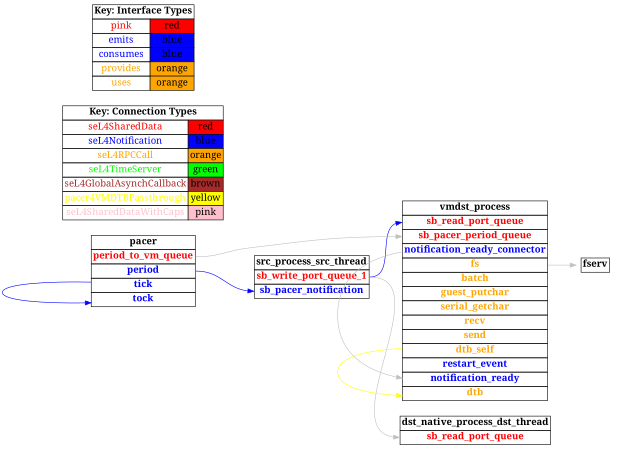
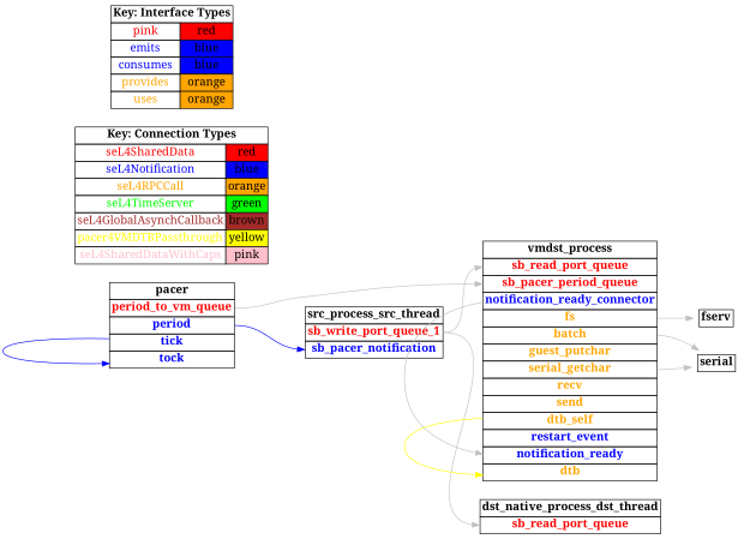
  digraph {
    fontname="Noto Serif"
    rankdir=LR
    node [fontname="Noto Serif" fontsize=16 shape=plaintext]
    edge [color=grey fontname="Noto Serif" headport=sb_read_port_queue tailport=sb_write_port_queue_1]
    n1 [label=<     <TABLE BORDER="0" CELLBORDER="1" CELLSPACING="0">       <TR><TD><B>src_process_src_thread</B></TD></TR>       <TR><TD PORT="sb_write_port_queue_1"><FONT COLOR="red"><B>sb_write_port_queue_1</B></FONT></TD></TR>       <TR><TD PORT="sb_pacer_notification"><FONT COLOR="blue"><B>sb_pacer_notification</B></FONT></TD></TR>"     </TABLE>   >]
    n2 [label=<     <TABLE BORDER="0" CELLBORDER="1" CELLSPACING="0">       <TR><TD><B>vmdst_process</B></TD></TR>       <TR><TD PORT="sb_read_port_queue"><FONT COLOR="red"><B>sb_read_port_queue</B></FONT></TD></TR>       <TR><TD PORT="sb_pacer_period_queue"><FONT COLOR="red"><B>sb_pacer_period_queue</B></FONT></TD></TR>       <TR><TD PORT="notification_ready_connector"><FONT COLOR="blue"><B>notification_ready_connector</B></FONT></TD></TR>       <TR><TD PORT="fs"><FONT COLOR="orange"><B>fs</B></FONT></TD></TR>       <TR><TD PORT="batch"><FONT COLOR="orange"><B>batch</B></FONT></TD></TR>       <TR><TD PORT="guest_putchar"><FONT COLOR="orange"><B>guest_putchar</B></FONT></TD></TR>       <TR><TD PORT="serial_getchar"><FONT COLOR="orange"><B>serial_getchar</B></FONT></TD></TR>       <TR><TD PORT="recv"><FONT COLOR="orange"><B>recv</B></FONT></TD></TR>       <TR><TD PORT="send"><FONT COLOR="orange"><B>send</B></FONT></TD></TR>       <TR><TD PORT="dtb_self"><FONT COLOR="orange"><B>dtb_self</B></FONT></TD></TR>       <TR><TD PORT="restart_event"><FONT COLOR="blue"><B>restart_event</B></FONT></TD></TR>       <TR><TD PORT="notification_ready"><FONT COLOR="blue"><B>notification_ready</B></FONT></TD></TR>       <TR><TD PORT="dtb"><FONT COLOR="orange"><B>dtb</B></FONT></TD></TR>"     </TABLE>   >]
    n3 [label=<     <TABLE BORDER="0" CELLBORDER="1" CELLSPACING="0">       <TR><TD><B>dst_native_process_dst_thread</B></TD></TR>       <TR><TD PORT="sb_read_port_queue"><FONT COLOR="red"><B>sb_read_port_queue</B></FONT></TD></TR>"     </TABLE>   >]
    n4 [label=<     <TABLE BORDER="0" CELLBORDER="1" CELLSPACING="0">       <TR><TD><B>fserv</B></TD></TR>"     </TABLE>   >]
+   n5 [label=<     <TABLE BORDER="0" CELLBORDER="1" CELLSPACING="0">       <TR><TD><B>serial</B></TD></TR>"     </TABLE>   >]
    n6 [label=<     <TABLE BORDER="0" CELLBORDER="1" CELLSPACING="0">       <TR><TD><B>pacer</B></TD></TR>       <TR><TD PORT="period_to_vm_queue"><FONT COLOR="red"><B>period_to_vm_queue</B></FONT></TD></TR>       <TR><TD PORT="period"><FONT COLOR="blue"><B>period</B></FONT></TD></TR>       <TR><TD PORT="tick"><FONT COLOR="blue"><B>tick</B></FONT></TD></TR>       <TR><TD PORT="tock"><FONT COLOR="blue"><B>tock</B></FONT></TD></TR>"     </TABLE>   >]
    n7 [label=<    <TABLE BORDER="0" CELLBORDER="1" CELLSPACING="0">      <TR><TD COLSPAN="2"><B>Key: Connection Types</B></TD></TR>      <TR><TD><FONT COLOR="red">seL4SharedData</FONT></TD><TD BGCOLOR="red">red</TD></TR>      <TR><TD><FONT COLOR="blue">seL4Notification</FONT></TD><TD BGCOLOR="blue">blue</TD></TR>      <TR><TD><FONT COLOR="orange">seL4RPCCall</FONT></TD><TD BGCOLOR="orange">orange</TD></TR>      <TR><TD><FONT COLOR="green">seL4TimeServer</FONT></TD><TD BGCOLOR="green">green</TD></TR>      <TR><TD><FONT COLOR="brown">seL4GlobalAsynchCallback</FONT></TD><TD BGCOLOR="brown">brown</TD></TR>      <TR><TD><FONT COLOR="yellow">pacer4VMDTBPassthrough</FONT></TD><TD BGCOLOR="yellow">yellow</TD></TR>      <TR><TD><FONT COLOR="pink">seL4SharedDataWithCaps</FONT></TD><TD BGCOLOR="pink">pink</TD></TR>    </TABLE>   >]
    n8 [label=<    <TABLE BORDER="0" CELLBORDER="1" CELLSPACING="0">      <TR><TD COLSPAN="2"><B>Key: Interface Types</B></TD></TR>      <TR><TD><FONT COLOR="red">pink</FONT></TD><TD BGCOLOR="red">red</TD></TR>      <TR><TD><FONT COLOR="blue">emits</FONT></TD><TD BGCOLOR="blue">blue</TD></TR>      <TR><TD><FONT COLOR="blue">consumes</FONT></TD><TD BGCOLOR="blue">blue</TD></TR>      <TR><TD><FONT COLOR="orange">provides</FONT></TD><TD BGCOLOR="orange">orange</TD></TR>      <TR><TD><FONT COLOR="orange">uses</FONT></TD><TD BGCOLOR="orange">orange</TD></TR>    </TABLE>   >]
-   n1 -> n2 [color=blue]
+   n1 -> n2
    n1 -> n3
    n2 -> n2 [color=yellow headport=dtb tailport=dtb_self]
    n2 -> n2 [headport=notification_ready tailport=notification_ready_connector]
    n2 -> n4 [headport=fs_ctrl tailport=fs]
+   n2 -> n5 [headport=processed_batch tailport=batch]
+   n2 -> n5 [headport=getchar tailport=serial_getchar]
    n6 -> n1 [color=blue headport=sb_pacer_notification tailport=period]
    n6 -> n2 [headport=sb_pacer_period_queue tailport=period_to_vm_queue]
    n6 -> n6 [color=blue headport=tock tailport=tick]
  }
